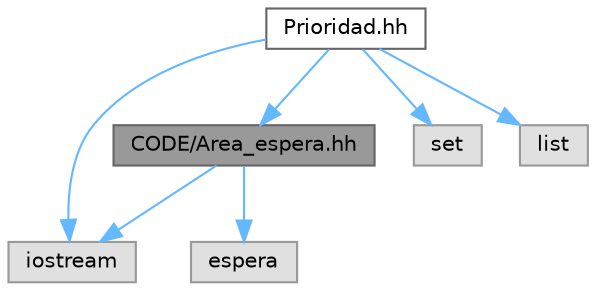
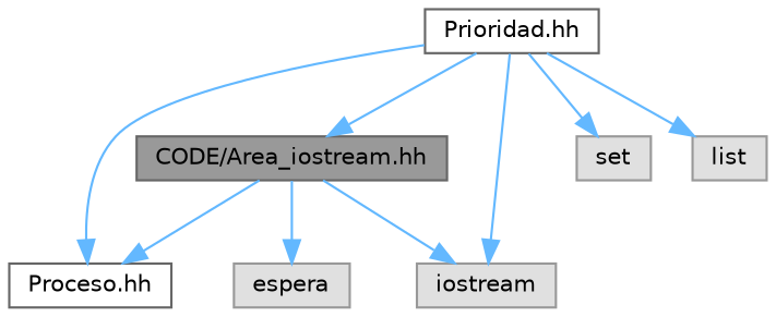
  digraph {
    node [color=grey60 fillcolor="#E0E0E0" fontname=Helvetica fontsize=10 shape=box style=filled]
    edge [color=steelblue1 fontname=Helvetica fontsize=10 labelfontname=Helvetica labelfontsize=10 style=solid]
-   n1 [color=gray40 fillcolor=grey60 fontcolor=black height=0.2 label="CODE/Area_espera.hh" width=0.4]
+   n1 [color=gray40 fillcolor=grey60 fontcolor=black height=0.2 label="CODE/Area_iostream.hh" width=0.4]
+   n2 [color=grey40 fillcolor=white height=0.2 label="Proceso.hh" width=0.4]
    n3 [height=0.2 label=iostream width=0.4]
    n4 [height=0.2 label=espera width=0.4]
    n5 [color=grey40 fillcolor=white height=0.2 label="Prioridad.hh" width=0.4]
    n6 [height=0.2 label=set width=0.4]
    n7 [height=0.2 label=list width=0.4]
+   n1 -> n2
    n1 -> n3
    n1 -> n4
    n5 -> n1
+   n5 -> n2
    n5 -> n3
    n5 -> n6
    n5 -> n7
  }
